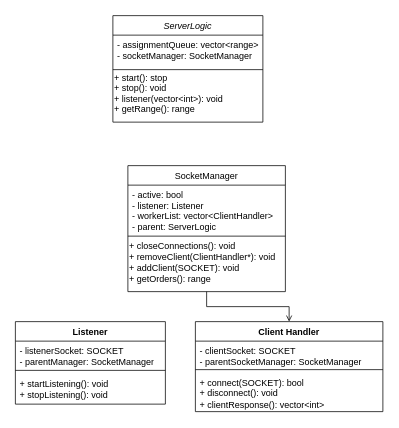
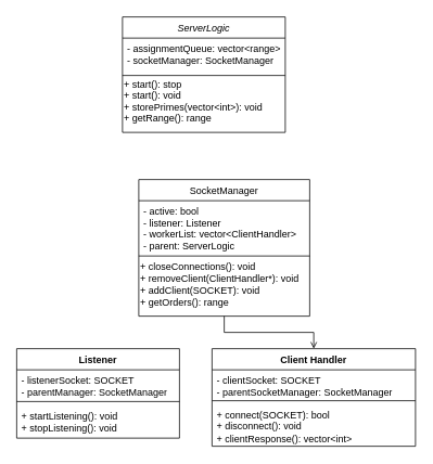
  <mxCell id="0" />
  <mxCell id="1" parent="0" />
  <mxCell id="2" value="ServerLogic" style="swimlane;fontStyle=2;align=center;verticalAlign=top;childLayout=stackLayout;horizontal=1;startSize=26;horizontalStack=0;resizeParent=1;resizeLast=0;collapsible=1;marginBottom=0;rounded=0;shadow=0;strokeWidth=1;" parent="1" vertex="1"><mxGeometry x="150" y="20" width="200" height="142" as="geometry"><mxRectangle x="230" y="140" width="160" height="26" as="alternateBounds" /></mxGeometry></mxCell>
  <mxCell id="3" value="- assignmentQueue: vector&lt;range&gt;&#10;- socketManager: SocketManager  &#10;" style="text;align=left;verticalAlign=top;spacingLeft=4;spacingRight=4;overflow=hidden;rotatable=0;points=[[0,0.5],[1,0.5]];portConstraint=eastwest;" parent="2" vertex="1"><mxGeometry y="26" width="200" height="42" as="geometry" /></mxCell>
  <mxCell id="4" value="" style="line;html=1;strokeWidth=1;align=left;verticalAlign=middle;spacingTop=-1;spacingLeft=3;spacingRight=3;rotatable=0;labelPosition=right;points=[];portConstraint=eastwest;" parent="2" vertex="1"><mxGeometry y="68" width="200" height="8" as="geometry" /></mxCell>
  <mxCell id="5" value="+ start(): stop" style="text;html=1;align=left;verticalAlign=middle;whiteSpace=wrap;rounded=0;" parent="2" vertex="1"><mxGeometry y="76" width="200" height="14" as="geometry" /></mxCell>
- <mxCell id="6" value="+ stop(): void" style="text;html=1;align=left;verticalAlign=middle;whiteSpace=wrap;rounded=0;" parent="2" vertex="1"><mxGeometry y="90" width="200" height="14" as="geometry" /></mxCell>
- <mxCell id="7" value="+ listener(vector&amp;lt;int&amp;gt;): void" style="text;html=1;align=left;verticalAlign=middle;whiteSpace=wrap;rounded=0;" parent="2" vertex="1"><mxGeometry y="104" width="200" height="14" as="geometry" /></mxCell>
+ <mxCell id="6" value="+ start(): void" style="text;html=1;align=left;verticalAlign=middle;whiteSpace=wrap;rounded=0;" parent="2" vertex="1"><mxGeometry y="90" width="200" height="14" as="geometry" /></mxCell>
+ <mxCell id="7" value="+ storePrimes(vector&amp;lt;int&amp;gt;): void" style="text;html=1;align=left;verticalAlign=middle;whiteSpace=wrap;rounded=0;" parent="2" vertex="1"><mxGeometry y="104" width="200" height="14" as="geometry" /></mxCell>
  <mxCell id="8" value="+ getRange(): range" style="text;html=1;align=left;verticalAlign=middle;whiteSpace=wrap;rounded=0;" parent="2" vertex="1"><mxGeometry y="118" width="200" height="14" as="geometry" /></mxCell>
  <mxCell id="9" style="edgeStyle=orthogonalEdgeStyle;rounded=0;orthogonalLoop=1;jettySize=auto;html=1;exitX=0.5;exitY=1;exitDx=0;exitDy=0;endArrow=open;" parent="1" source="10" target="14" edge="1"><mxGeometry relative="1" as="geometry" /></mxCell>
  <mxCell id="10" value="SocketManager&#10;" style="swimlane;fontStyle=0;align=center;verticalAlign=top;childLayout=stackLayout;horizontal=1;startSize=26;horizontalStack=0;resizeParent=1;resizeLast=0;collapsible=1;marginBottom=0;rounded=0;shadow=0;strokeWidth=1;" parent="1" vertex="1"><mxGeometry x="170" y="220" width="210" height="168" as="geometry"><mxRectangle x="340" y="380" width="170" height="26" as="alternateBounds" /></mxGeometry></mxCell>
  <mxCell id="11" value="- active: bool&#10;- listener: Listener&#10;- workerList: vector&lt;ClientHandler&gt;&#10;- parent: ServerLogic" style="text;align=left;verticalAlign=top;spacingLeft=4;spacingRight=4;overflow=hidden;rotatable=0;points=[[0,0.5],[1,0.5]];portConstraint=eastwest;" parent="10" vertex="1"><mxGeometry y="26" width="210" height="64" as="geometry" /></mxCell>
  <mxCell id="12" value="" style="line;html=1;strokeWidth=1;align=left;verticalAlign=middle;spacingTop=-1;spacingLeft=3;spacingRight=3;rotatable=0;labelPosition=right;points=[];portConstraint=eastwest;" parent="10" vertex="1"><mxGeometry y="90" width="210" height="8" as="geometry" /></mxCell>
  <mxCell id="13" value="+ closeConnections(): void&lt;div&gt;+ removeClient(ClientHandler*): void&amp;nbsp;&lt;/div&gt;&lt;div&gt;+ addClient(SOCKET): void&lt;/div&gt;&lt;div&gt;&lt;span style=&quot;background-color: initial;&quot;&gt;+ getOrders(): range&lt;/span&gt;&lt;/div&gt;" style="text;html=1;align=left;verticalAlign=middle;whiteSpace=wrap;rounded=0;" parent="10" vertex="1"><mxGeometry y="98" width="210" height="62" as="geometry" /></mxCell>
  <mxCell id="14" value="Client Handler&lt;div&gt;&lt;br&gt;&lt;/div&gt;" style="swimlane;fontStyle=1;align=center;verticalAlign=top;childLayout=stackLayout;horizontal=1;startSize=26;horizontalStack=0;resizeParent=1;resizeParentMax=0;resizeLast=0;collapsible=1;marginBottom=0;whiteSpace=wrap;html=1;" parent="1" vertex="1"><mxGeometry x="260" y="428" width="250" height="120" as="geometry" /></mxCell>
  <mxCell id="15" value="- clientSocket: SOCKET&lt;div&gt;- parentSocketManager: SocketManager&lt;/div&gt;" style="text;strokeColor=none;fillColor=none;align=left;verticalAlign=top;spacingLeft=4;spacingRight=4;overflow=hidden;rotatable=0;points=[[0,0.5],[1,0.5]];portConstraint=eastwest;whiteSpace=wrap;html=1;" parent="14" vertex="1"><mxGeometry y="26" width="250" height="34" as="geometry" /></mxCell>
  <mxCell id="16" value="" style="line;strokeWidth=1;fillColor=none;align=left;verticalAlign=middle;spacingTop=-1;spacingLeft=3;spacingRight=3;rotatable=0;labelPosition=right;points=[];portConstraint=eastwest;strokeColor=inherit;" parent="14" vertex="1"><mxGeometry y="60" width="250" height="8" as="geometry" /></mxCell>
  <mxCell id="17" value="+ connect(SOCKET): bool&amp;nbsp;&lt;div&gt;+ disconnect(): void&lt;/div&gt;&lt;div&gt;+ clientResponse(): vector&amp;lt;int&amp;gt;&amp;nbsp;&lt;/div&gt;" style="text;strokeColor=none;fillColor=none;align=left;verticalAlign=top;spacingLeft=4;spacingRight=4;overflow=hidden;rotatable=0;points=[[0,0.5],[1,0.5]];portConstraint=eastwest;whiteSpace=wrap;html=1;" parent="14" vertex="1"><mxGeometry y="68" width="250" height="52" as="geometry" /></mxCell>
  <mxCell id="18" value="Listener" style="swimlane;fontStyle=1;align=center;verticalAlign=top;childLayout=stackLayout;horizontal=1;startSize=26;horizontalStack=0;resizeParent=1;resizeParentMax=0;resizeLast=0;collapsible=1;marginBottom=0;whiteSpace=wrap;html=1;" parent="1" vertex="1"><mxGeometry x="20" y="428" width="200" height="110" as="geometry" /></mxCell>
  <mxCell id="19" value="- listenerSocket: SOCKET&amp;nbsp;&lt;div&gt;- parentManager: SocketManager&lt;/div&gt;&lt;div&gt;&lt;br&gt;&lt;/div&gt;" style="text;strokeColor=none;fillColor=none;align=left;verticalAlign=top;spacingLeft=4;spacingRight=4;overflow=hidden;rotatable=0;points=[[0,0.5],[1,0.5]];portConstraint=eastwest;whiteSpace=wrap;html=1;" parent="18" vertex="1"><mxGeometry y="26" width="200" height="34" as="geometry" /></mxCell>
  <mxCell id="20" value="" style="line;strokeWidth=1;fillColor=none;align=left;verticalAlign=middle;spacingTop=-1;spacingLeft=3;spacingRight=3;rotatable=0;labelPosition=right;points=[];portConstraint=eastwest;strokeColor=inherit;" parent="18" vertex="1"><mxGeometry y="60" width="200" height="10" as="geometry" /></mxCell>
  <mxCell id="21" value="+ startListening(): void&amp;nbsp;&lt;div&gt;+ stopListening(): void&lt;/div&gt;" style="text;strokeColor=none;fillColor=none;align=left;verticalAlign=top;spacingLeft=4;spacingRight=4;overflow=hidden;rotatable=0;points=[[0,0.5],[1,0.5]];portConstraint=eastwest;whiteSpace=wrap;html=1;" parent="18" vertex="1"><mxGeometry y="70" width="200" height="40" as="geometry" /></mxCell>
